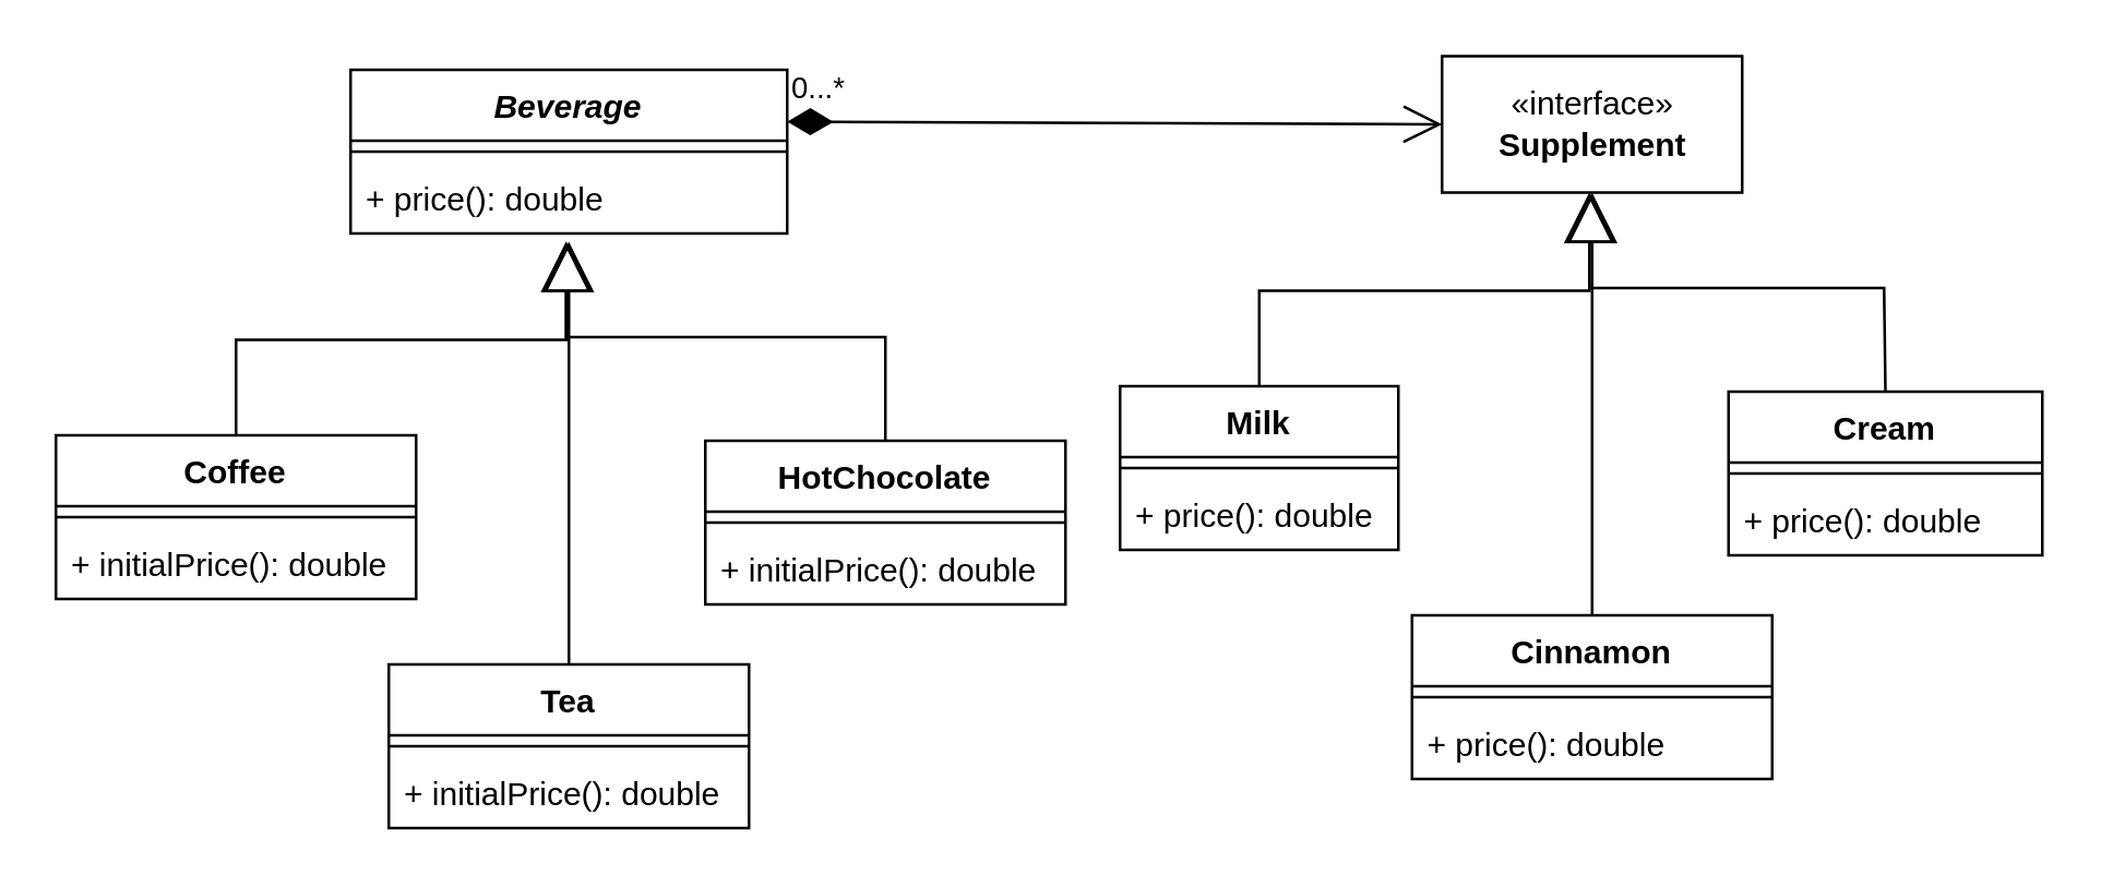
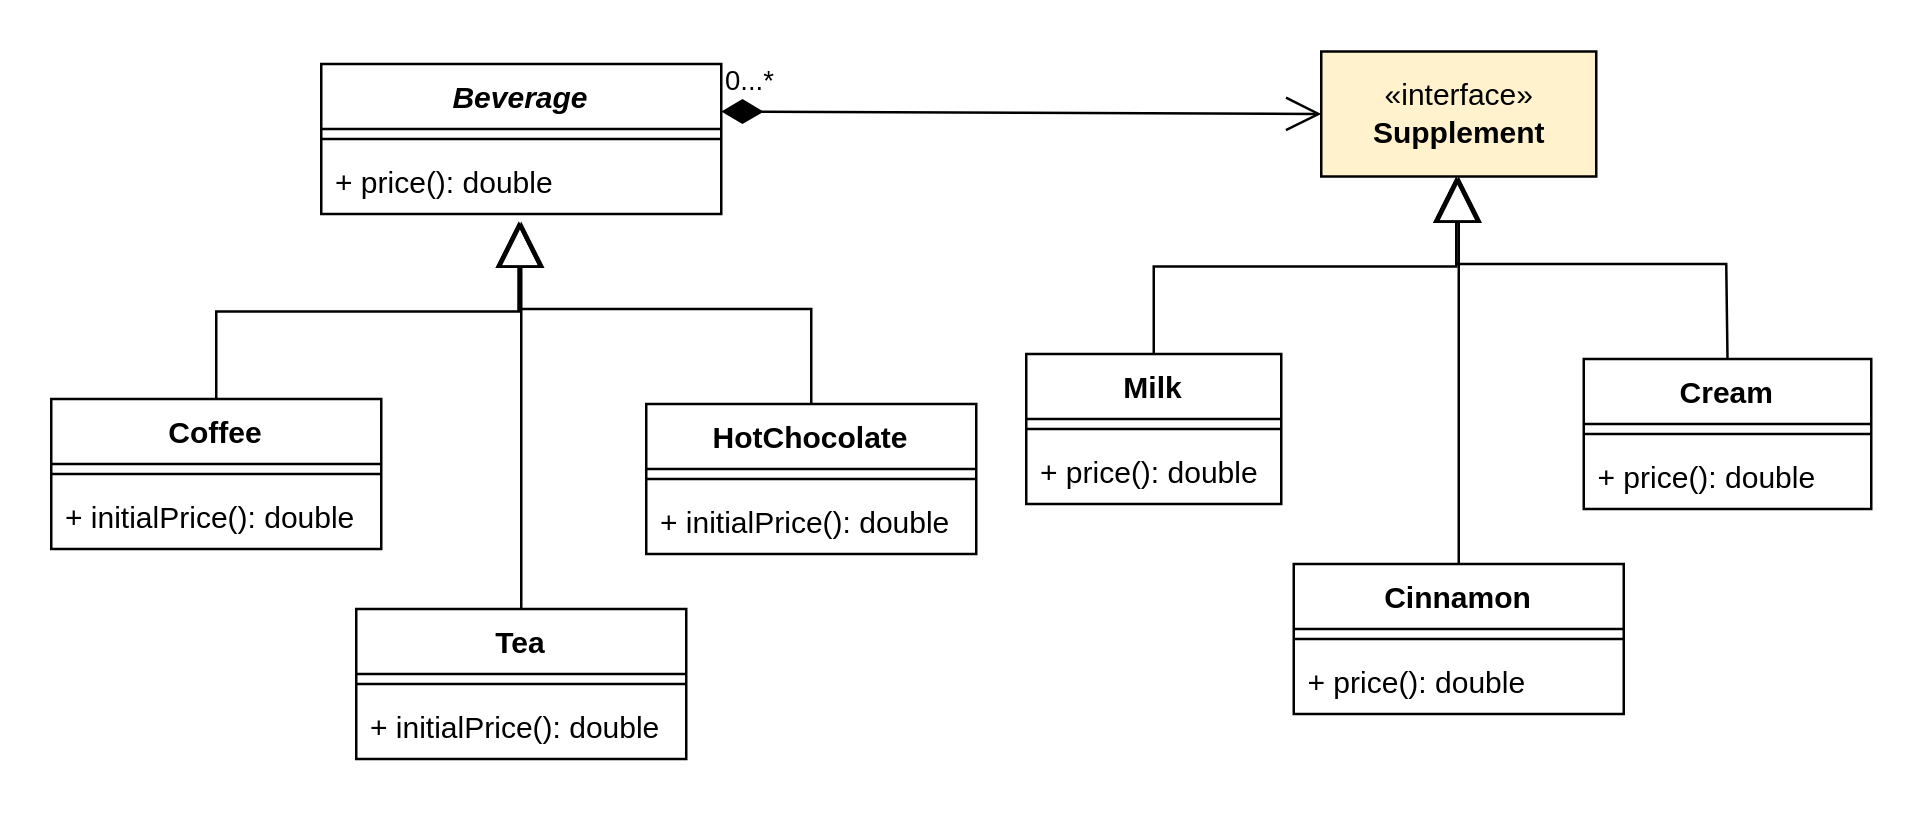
  <mxCell id="0" />
  <mxCell id="1" parent="0" />
  <mxCell id="2" value="Beverage" style="swimlane;fontStyle=3;align=center;verticalAlign=top;childLayout=stackLayout;horizontal=1;startSize=26;horizontalStack=0;resizeParent=1;resizeParentMax=0;resizeLast=0;collapsible=1;marginBottom=0;" vertex="1" parent="1"><mxGeometry x="128" y="25" width="160" height="60" as="geometry" /></mxCell>
  <mxCell id="3" value="" style="line;strokeWidth=1;fillColor=none;align=left;verticalAlign=middle;spacingTop=-1;spacingLeft=3;spacingRight=3;rotatable=0;labelPosition=right;points=[];portConstraint=eastwest;strokeColor=inherit;" vertex="1" parent="2"><mxGeometry y="26" width="160" height="8" as="geometry" /></mxCell>
  <mxCell id="4" value="+ price(): double" style="text;strokeColor=none;fillColor=none;align=left;verticalAlign=top;spacingLeft=4;spacingRight=4;overflow=hidden;rotatable=0;points=[[0,0.5],[1,0.5]];portConstraint=eastwest;" vertex="1" parent="2"><mxGeometry y="34" width="160" height="26" as="geometry" /></mxCell>
- <mxCell id="5" value="«interface»&lt;br&gt;&lt;b&gt;Supplement&lt;/b&gt;" style="html=1;" vertex="1" parent="1"><mxGeometry x="528" y="20" width="110" height="50" as="geometry" /></mxCell>
+ <mxCell id="5" value="«interface»&lt;br&gt;&lt;b&gt;Supplement&lt;/b&gt;" style="html=1;fillColor=#fff2cc;" vertex="1" parent="1"><mxGeometry x="528" y="20" width="110" height="50" as="geometry" /></mxCell>
  <mxCell id="6" value="0...*" style="endArrow=open;html=1;endSize=12;startArrow=diamondThin;startSize=14;startFill=1;edgeStyle=orthogonalEdgeStyle;align=left;verticalAlign=bottom;rounded=0;entryX=0;entryY=0.5;entryDx=0;entryDy=0;" edge="1" parent="1" target="5"><mxGeometry x="-1" y="3" relative="1" as="geometry"><mxPoint x="288" y="44" as="sourcePoint" /><mxPoint x="448" y="44" as="targetPoint" /></mxGeometry></mxCell>
  <mxCell id="7" value="Coffee" style="swimlane;fontStyle=1;align=center;verticalAlign=top;childLayout=stackLayout;horizontal=1;startSize=26;horizontalStack=0;resizeParent=1;resizeParentMax=0;resizeLast=0;collapsible=1;marginBottom=0;" vertex="1" parent="1"><mxGeometry x="20" y="159" width="132" height="60" as="geometry" /></mxCell>
  <mxCell id="8" value="" style="line;strokeWidth=1;fillColor=none;align=left;verticalAlign=middle;spacingTop=-1;spacingLeft=3;spacingRight=3;rotatable=0;labelPosition=right;points=[];portConstraint=eastwest;strokeColor=inherit;" vertex="1" parent="7"><mxGeometry y="26" width="132" height="8" as="geometry" /></mxCell>
  <mxCell id="9" value="+ initialPrice(): double" style="text;strokeColor=none;fillColor=none;align=left;verticalAlign=top;spacingLeft=4;spacingRight=4;overflow=hidden;rotatable=0;points=[[0,0.5],[1,0.5]];portConstraint=eastwest;" vertex="1" parent="7"><mxGeometry y="34" width="132" height="26" as="geometry" /></mxCell>
  <mxCell id="10" value="Tea" style="swimlane;fontStyle=1;align=center;verticalAlign=top;childLayout=stackLayout;horizontal=1;startSize=26;horizontalStack=0;resizeParent=1;resizeParentMax=0;resizeLast=0;collapsible=1;marginBottom=0;" vertex="1" parent="1"><mxGeometry x="142" y="243" width="132" height="60" as="geometry" /></mxCell>
  <mxCell id="11" value="" style="line;strokeWidth=1;fillColor=none;align=left;verticalAlign=middle;spacingTop=-1;spacingLeft=3;spacingRight=3;rotatable=0;labelPosition=right;points=[];portConstraint=eastwest;strokeColor=inherit;" vertex="1" parent="10"><mxGeometry y="26" width="132" height="8" as="geometry" /></mxCell>
  <mxCell id="12" value="+ initialPrice(): double" style="text;strokeColor=none;fillColor=none;align=left;verticalAlign=top;spacingLeft=4;spacingRight=4;overflow=hidden;rotatable=0;points=[[0,0.5],[1,0.5]];portConstraint=eastwest;" vertex="1" parent="10"><mxGeometry y="34" width="132" height="26" as="geometry" /></mxCell>
  <mxCell id="13" value="HotChocolate" style="swimlane;fontStyle=1;align=center;verticalAlign=top;childLayout=stackLayout;horizontal=1;startSize=26;horizontalStack=0;resizeParent=1;resizeParentMax=0;resizeLast=0;collapsible=1;marginBottom=0;" vertex="1" parent="1"><mxGeometry x="258" y="161" width="132" height="60" as="geometry" /></mxCell>
  <mxCell id="14" value="" style="line;strokeWidth=1;fillColor=none;align=left;verticalAlign=middle;spacingTop=-1;spacingLeft=3;spacingRight=3;rotatable=0;labelPosition=right;points=[];portConstraint=eastwest;strokeColor=inherit;" vertex="1" parent="13"><mxGeometry y="26" width="132" height="8" as="geometry" /></mxCell>
  <mxCell id="15" value="+ initialPrice(): double" style="text;strokeColor=none;fillColor=none;align=left;verticalAlign=top;spacingLeft=4;spacingRight=4;overflow=hidden;rotatable=0;points=[[0,0.5],[1,0.5]];portConstraint=eastwest;" vertex="1" parent="13"><mxGeometry y="34" width="132" height="26" as="geometry" /></mxCell>
  <mxCell id="16" value="" style="endArrow=block;endSize=16;endFill=0;html=1;rounded=0;entryX=0.494;entryY=1.115;entryDx=0;entryDy=0;entryPerimeter=0;exitX=0.5;exitY=0;exitDx=0;exitDy=0;" edge="1" parent="1" source="7" target="4"><mxGeometry width="160" relative="1" as="geometry"><mxPoint x="33" y="124" as="sourcePoint" /><mxPoint x="184" y="111" as="targetPoint" /><Array as="points"><mxPoint x="86" y="124" /><mxPoint x="207" y="124" /></Array></mxGeometry></mxCell>
  <mxCell id="17" value="" style="endArrow=block;endSize=16;endFill=0;html=1;rounded=0;exitX=0.5;exitY=0;exitDx=0;exitDy=0;" edge="1" parent="1" source="13"><mxGeometry width="160" relative="1" as="geometry"><mxPoint x="55" y="170" as="sourcePoint" /><mxPoint x="207" y="88" as="targetPoint" /><Array as="points"><mxPoint x="324" y="123" /><mxPoint x="207" y="123" /></Array></mxGeometry></mxCell>
  <mxCell id="18" value="" style="endArrow=block;endSize=16;endFill=0;html=1;rounded=0;" edge="1" parent="1" source="10"><mxGeometry width="160" relative="1" as="geometry"><mxPoint x="206" y="159" as="sourcePoint" /><mxPoint x="208" y="88" as="targetPoint" /></mxGeometry></mxCell>
  <mxCell id="19" value="Milk" style="swimlane;fontStyle=1;align=center;verticalAlign=top;childLayout=stackLayout;horizontal=1;startSize=26;horizontalStack=0;resizeParent=1;resizeParentMax=0;resizeLast=0;collapsible=1;marginBottom=0;" vertex="1" parent="1"><mxGeometry x="410" y="141.01" width="102" height="60" as="geometry" /></mxCell>
  <mxCell id="20" value="" style="line;strokeWidth=1;fillColor=none;align=left;verticalAlign=middle;spacingTop=-1;spacingLeft=3;spacingRight=3;rotatable=0;labelPosition=right;points=[];portConstraint=eastwest;strokeColor=inherit;" vertex="1" parent="19"><mxGeometry y="26" width="102" height="8" as="geometry" /></mxCell>
  <mxCell id="21" value="+ price(): double" style="text;strokeColor=none;fillColor=none;align=left;verticalAlign=top;spacingLeft=4;spacingRight=4;overflow=hidden;rotatable=0;points=[[0,0.5],[1,0.5]];portConstraint=eastwest;" vertex="1" parent="19"><mxGeometry y="34" width="102" height="26" as="geometry" /></mxCell>
  <mxCell id="22" value="Cinnamon" style="swimlane;fontStyle=1;align=center;verticalAlign=top;childLayout=stackLayout;horizontal=1;startSize=26;horizontalStack=0;resizeParent=1;resizeParentMax=0;resizeLast=0;collapsible=1;marginBottom=0;" vertex="1" parent="1"><mxGeometry x="517" y="225.01" width="132" height="60" as="geometry" /></mxCell>
  <mxCell id="23" value="" style="line;strokeWidth=1;fillColor=none;align=left;verticalAlign=middle;spacingTop=-1;spacingLeft=3;spacingRight=3;rotatable=0;labelPosition=right;points=[];portConstraint=eastwest;strokeColor=inherit;" vertex="1" parent="22"><mxGeometry y="26" width="132" height="8" as="geometry" /></mxCell>
  <mxCell id="24" value="+ price(): double" style="text;strokeColor=none;fillColor=none;align=left;verticalAlign=top;spacingLeft=4;spacingRight=4;overflow=hidden;rotatable=0;points=[[0,0.5],[1,0.5]];portConstraint=eastwest;" vertex="1" parent="22"><mxGeometry y="34" width="132" height="26" as="geometry" /></mxCell>
  <mxCell id="25" value="Cream" style="swimlane;fontStyle=1;align=center;verticalAlign=top;childLayout=stackLayout;horizontal=1;startSize=26;horizontalStack=0;resizeParent=1;resizeParentMax=0;resizeLast=0;collapsible=1;marginBottom=0;" vertex="1" parent="1"><mxGeometry x="633" y="143.01" width="115" height="60" as="geometry" /></mxCell>
  <mxCell id="26" value="" style="line;strokeWidth=1;fillColor=none;align=left;verticalAlign=middle;spacingTop=-1;spacingLeft=3;spacingRight=3;rotatable=0;labelPosition=right;points=[];portConstraint=eastwest;strokeColor=inherit;" vertex="1" parent="25"><mxGeometry y="26" width="115" height="8" as="geometry" /></mxCell>
  <mxCell id="27" value="+ price(): double" style="text;strokeColor=none;fillColor=none;align=left;verticalAlign=top;spacingLeft=4;spacingRight=4;overflow=hidden;rotatable=0;points=[[0,0.5],[1,0.5]];portConstraint=eastwest;" vertex="1" parent="25"><mxGeometry y="34" width="115" height="26" as="geometry" /></mxCell>
  <mxCell id="28" value="" style="endArrow=block;endSize=16;endFill=0;html=1;rounded=0;entryX=0.494;entryY=1.115;entryDx=0;entryDy=0;entryPerimeter=0;exitX=0.5;exitY=0;exitDx=0;exitDy=0;" edge="1" parent="1" source="19"><mxGeometry width="160" relative="1" as="geometry"><mxPoint x="408" y="106.01" as="sourcePoint" /><mxPoint x="582.04" y="70" as="targetPoint" /><Array as="points"><mxPoint x="461" y="106.01" /><mxPoint x="582" y="106.01" /></Array></mxGeometry></mxCell>
  <mxCell id="29" value="" style="endArrow=block;endSize=16;endFill=0;html=1;rounded=0;exitX=0.5;exitY=0;exitDx=0;exitDy=0;" edge="1" parent="1" source="25"><mxGeometry width="160" relative="1" as="geometry"><mxPoint x="430" y="152.01" as="sourcePoint" /><mxPoint x="582" y="70.01" as="targetPoint" /><Array as="points"><mxPoint x="690" y="105.01" /><mxPoint x="582" y="105.01" /></Array></mxGeometry></mxCell>
  <mxCell id="30" value="" style="endArrow=block;endSize=16;endFill=0;html=1;rounded=0;" edge="1" parent="1" source="22"><mxGeometry width="160" relative="1" as="geometry"><mxPoint x="581" y="141.01" as="sourcePoint" /><mxPoint x="583" y="70.01" as="targetPoint" /></mxGeometry></mxCell>
